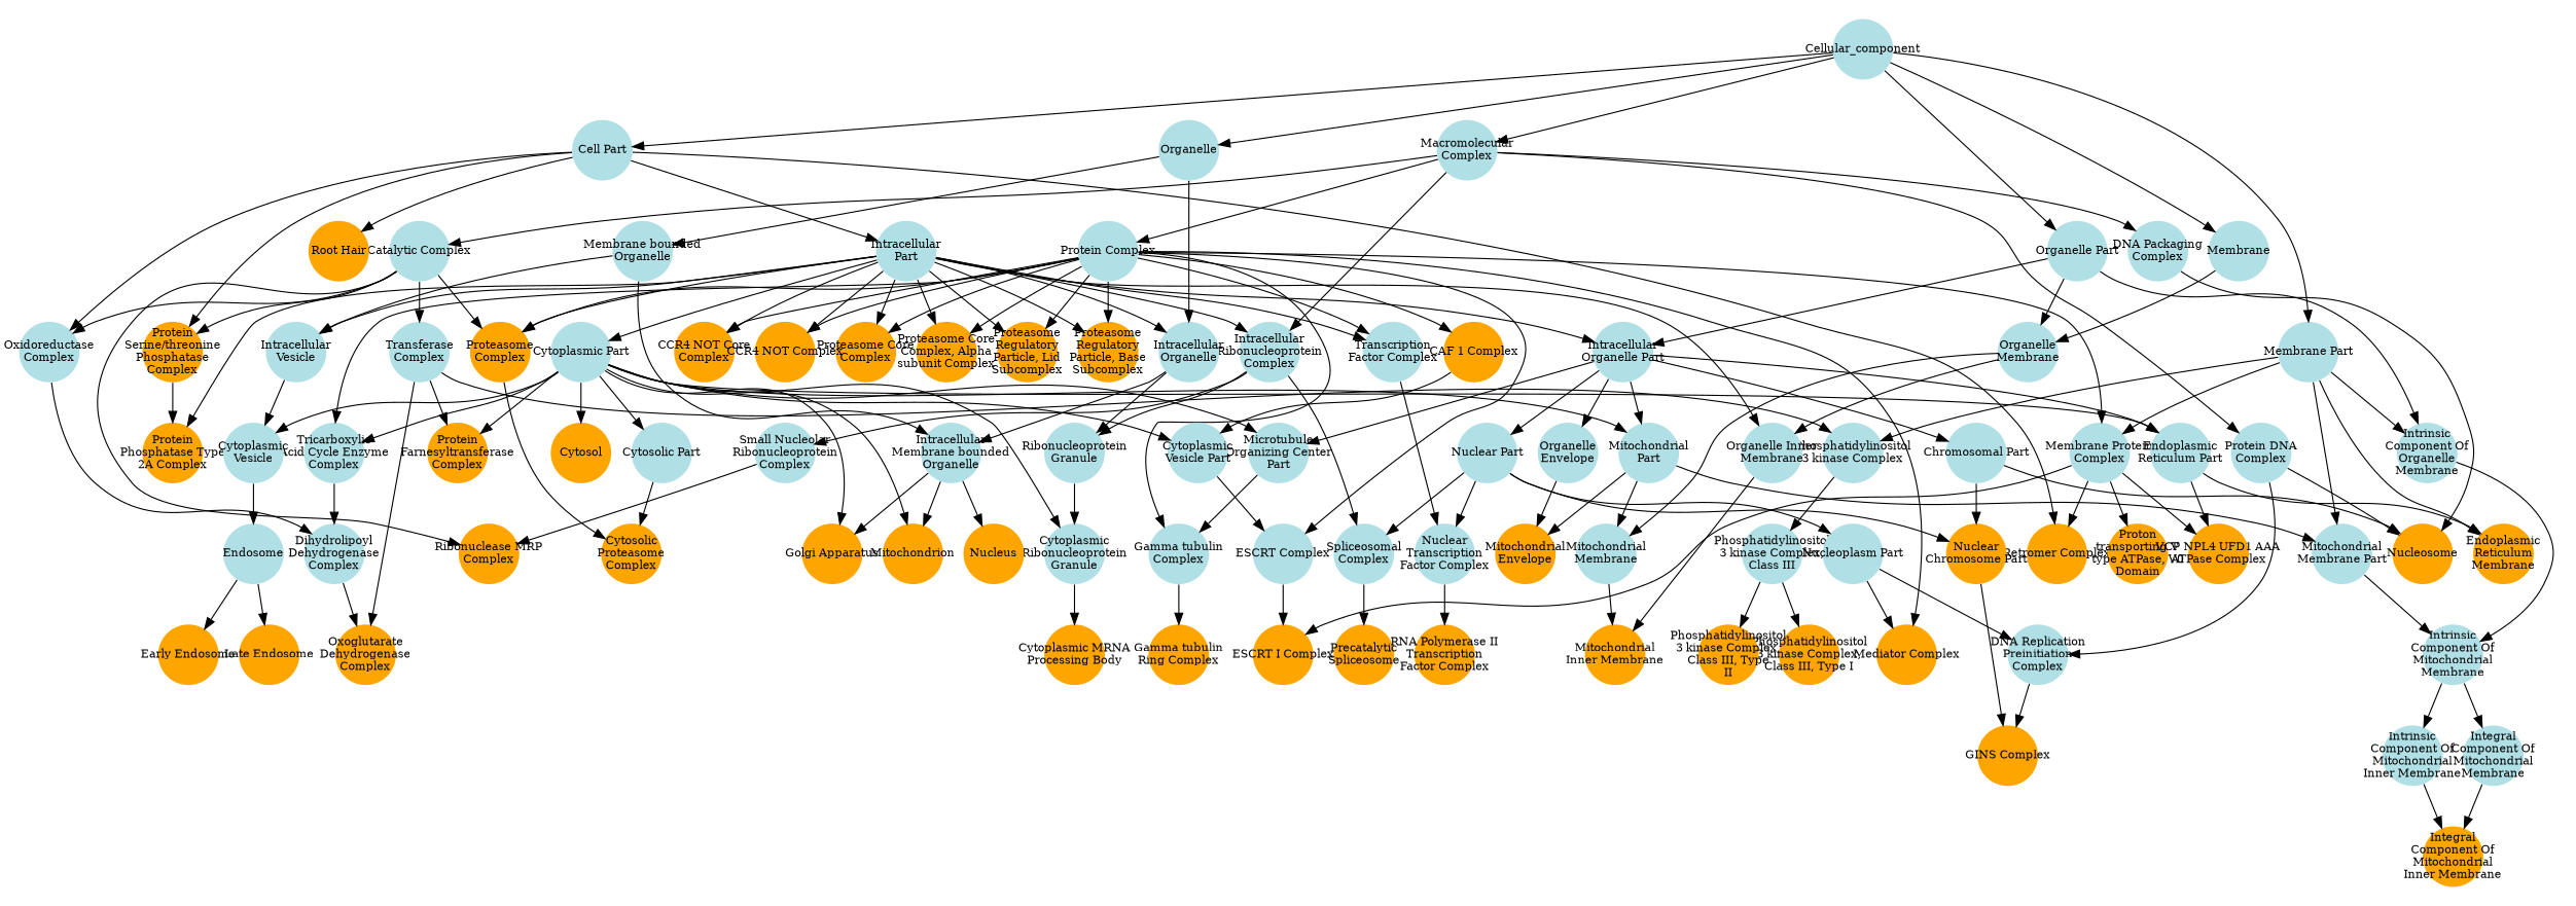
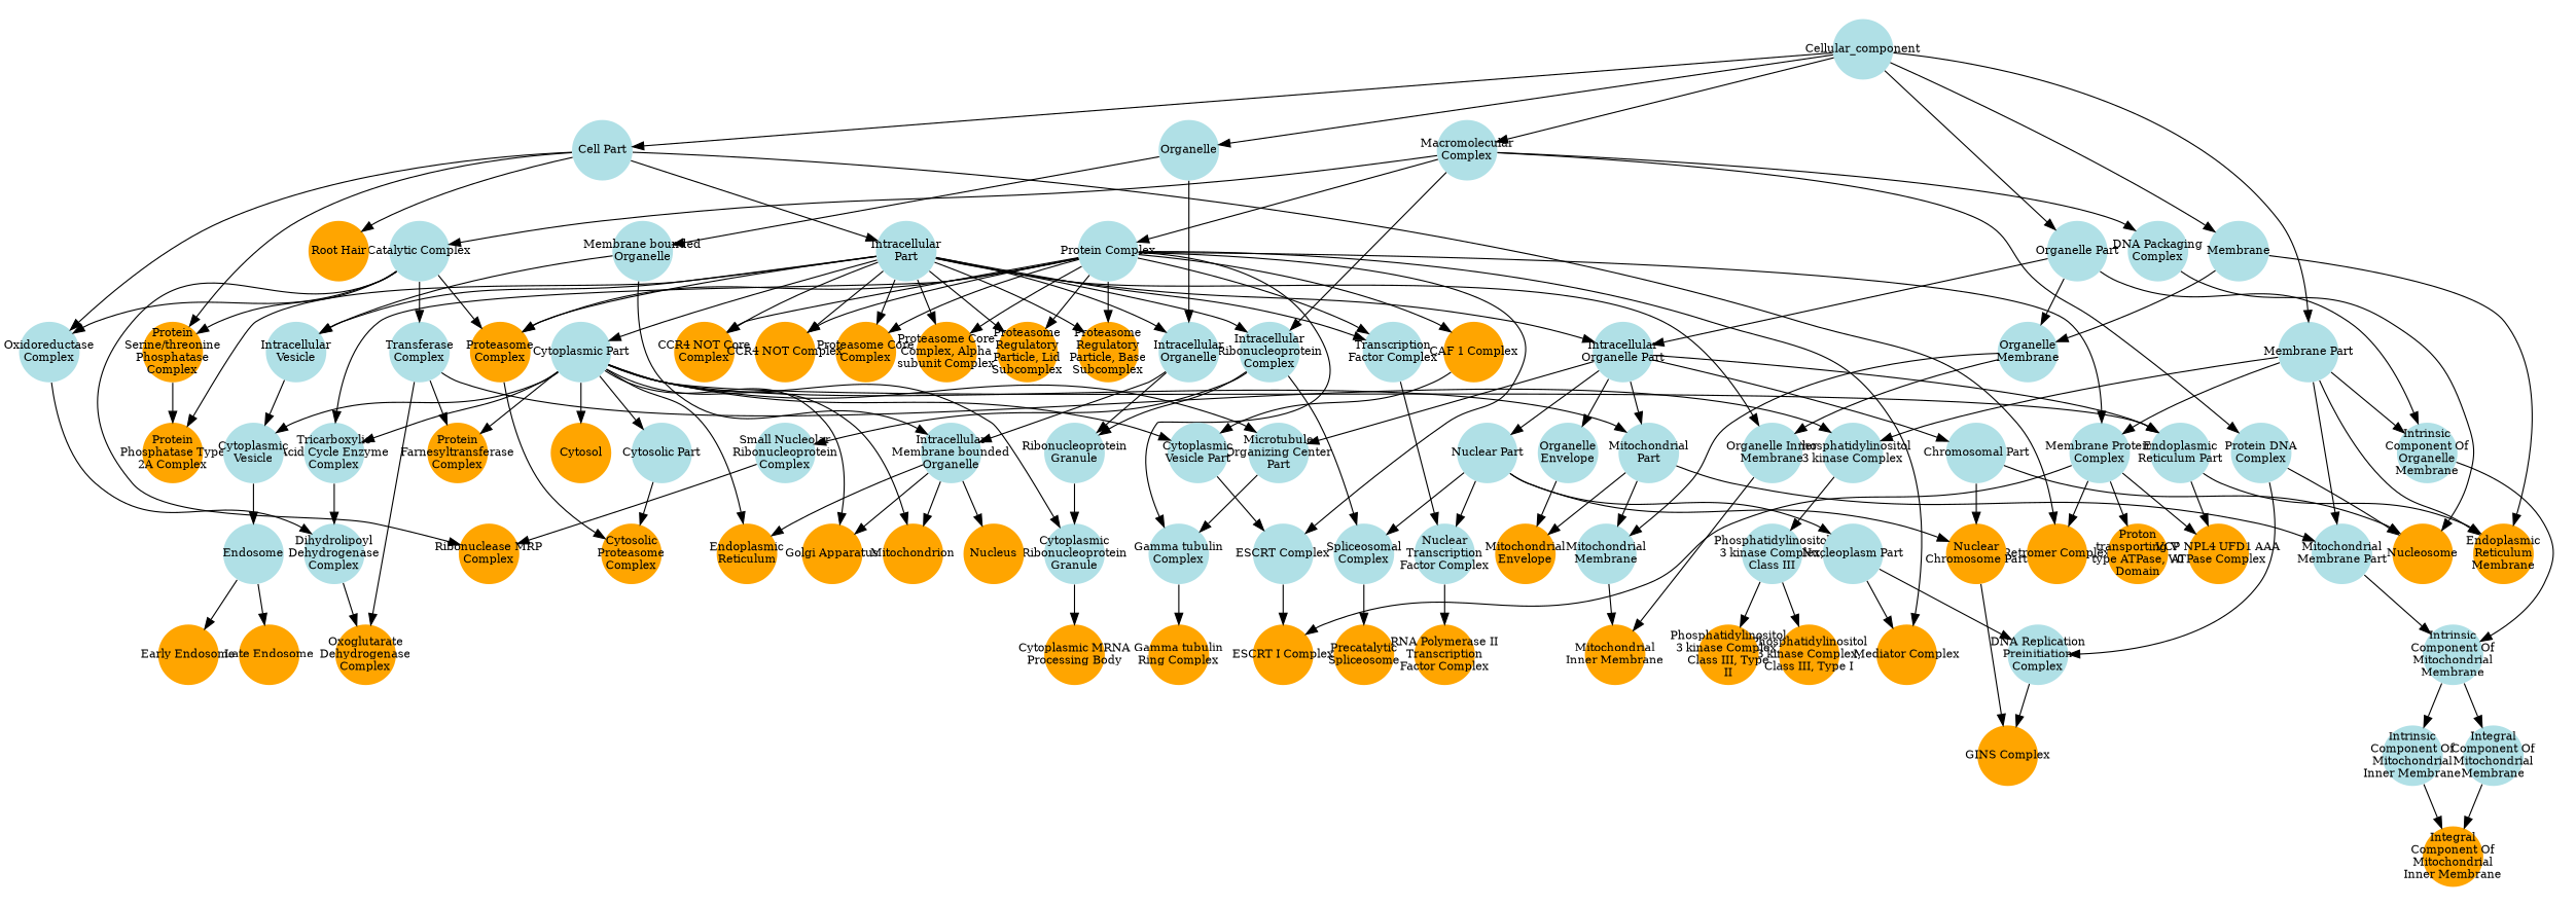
  digraph {
    node [color=transparent fillcolor=powderblue fixedsize=true fontsize=10 shape=circle style=filled]
    edge [color="#000000" lty=solid]
    n1 [label=Cellular_component width=0.75]
    n2 [label="Macromolecular\nComplex" width=0.75]
    n3 [label="Cell Part" width=0.75]
    n4 [label="Organelle Part" width=0.75]
    n5 [label="Membrane Part" width=0.75]
    n6 [label=Organelle width=0.75]
    n7 [label=Membrane width=0.75]
    n8 [label="Protein Complex" width=0.75]
    n9 [label="Catalytic Complex" width=0.75]
    n10 [label="Protein DNA\nComplex" width=0.75]
    n11 [label="DNA Packaging\nComplex" width=0.75]
    n12 [label="Intracellular\nRibonucleoprotein\nComplex" width=0.75]
    n13 [label="Intracellular\nPart" width=0.75]
    n14 [fillcolor=orange label="Root Hair" width=0.75]
    n15 [fillcolor=orange label="Protein\nSerine/threonine\nPhosphatase\nComplex" width=0.75]
    n16 [label="Oxidoreductase\nComplex" width=0.75]
    n17 [fillcolor=orange label="Retromer Complex" width=0.75]
    n18 [label="Intracellular\nOrganelle Part" width=0.75]
    n19 [label="Intrinsic\nComponent Of\nOrganelle\nMembrane" width=0.75]
    n20 [label="Organelle\nMembrane" width=0.75]
    n21 [label="Membrane Protein\nComplex" width=0.75]
    n22 [label="Mitochondrial\nMembrane Part" width=0.75]
    n23 [fillcolor=orange label="Endoplasmic\nReticulum\nMembrane" width=0.75]
    n24 [label="Phosphatidylinositol\n3 kinase Complex" width=0.75]
    n25 [label="Intracellular\nOrganelle" width=0.75]
    n26 [label="Membrane bounded\nOrganelle" width=0.75]
    n27 [fillcolor=orange label="Proteasome\nComplex" width=0.75]
    n28 [fillcolor=orange label="Proteasome Core\nComplex" width=0.75]
    n29 [fillcolor=orange label="Proteasome Core\nComplex, Alpha\nsubunit Complex" width=0.75]
    n30 [fillcolor=orange label="Proteasome\nRegulatory\nParticle, Lid\nSubcomplex" width=0.75]
    n31 [label="ESCRT Complex" width=0.75]
    n32 [fillcolor=orange label="Proteasome\nRegulatory\nParticle, Base\nSubcomplex" width=0.75]
    n33 [label="Transcription\nFactor Complex" width=0.75]
    n34 [label="Tricarboxylic\nAcid Cycle Enzyme\nComplex" width=0.75]
    n35 [fillcolor=orange label="Mediator Complex" width=0.75]
    n36 [fillcolor=orange label="CCR4 NOT Core\nComplex" width=0.75]
    n37 [label="Gamma tubulin\nComplex" width=0.75]
    n38 [fillcolor=orange label="CAF 1 Complex" width=0.75]
    n39 [fillcolor=orange label="CCR4 NOT Complex" width=0.75]
    n40 [label="Transferase\nComplex" width=0.75]
    n41 [fillcolor=orange label="Ribonuclease MRP\nComplex" width=0.75]
    n42 [fillcolor=orange label=Nucleosome width=0.75]
    n43 [label="DNA Replication\nPreinitiation\nComplex" width=0.75]
    n44 [label="Ribonucleoprotein\nGranule" width=0.75]
    n45 [label="Spliceosomal\nComplex" width=0.75]
    n46 [label="Small Nucleolar\nRibonucleoprotein\nComplex" width=0.75]
    n47 [fillcolor=orange label="Cytosolic\nProteasome\nComplex" width=0.75]
    n48 [fillcolor=orange label="ESCRT I Complex" width=0.75]
    n49 [fillcolor=orange label="Proton\ntransporting V\ntype ATPase, V0\nDomain" width=0.75]
    n50 [fillcolor=orange label="VCP NPL4 UFD1 AAA\nATPase Complex" width=0.75]
    n51 [label="Nuclear\nTranscription\nFactor Complex" width=0.75]
    n52 [label="Dihydrolipoyl\nDehydrogenase\nComplex" width=0.75]
    n53 [fillcolor=orange label="Gamma tubulin\nRing Complex" width=0.75]
    n54 [label="Cytoplasmic\nVesicle Part" width=0.75]
    n55 [label="Cytoplasmic Part" width=0.75]
    n56 [fillcolor=orange label="Protein\nPhosphatase Type\n2A Complex" width=0.75]
    n57 [label="Organelle Inner\nMembrane" width=0.75]
    n58 [label="Intracellular\nVesicle" width=0.75]
    n59 [label="Chromosomal Part" width=0.75]
    n60 [label="Mitochondrial\nPart" width=0.75]
    n61 [label="Nuclear Part" width=0.75]
    n62 [label="Endoplasmic\nReticulum Part" width=0.75]
    n63 [label="Organelle\nEnvelope" width=0.75]
    n64 [label="Microtubule\nOrganizing Center\nPart" width=0.75]
    n65 [fillcolor=orange label=Mitochondrion width=0.75]
    n66 [fillcolor=orange label=Cytosol width=0.75]
+   n67 [fillcolor=orange label="Endoplasmic\nReticulum" width=0.75]
    n68 [label="Cytoplasmic\nRibonucleoprotein\nGranule" width=0.75]
    n69 [label="Cytoplasmic\nVesicle" width=0.75]
    n70 [fillcolor=orange label="Protein\nFarnesyltransferase\nComplex" width=0.75]
    n71 [label="Cytosolic Part" width=0.75]
    n72 [fillcolor=orange label="Golgi Apparatus" width=0.75]
    n73 [label="Intracellular\nMembrane bounded\nOrganelle" width=0.75]
    n74 [fillcolor=orange label="Mitochondrial\nInner Membrane" width=0.75]
    n75 [fillcolor=orange label="Oxoglutarate\nDehydrogenase\nComplex" width=0.75]
    n76 [fillcolor=orange label="GINS Complex" width=0.75]
    n77 [label="Intrinsic\nComponent Of\nMitochondrial\nMembrane" width=0.75]
    n78 [label="Mitochondrial\nMembrane" width=0.75]
    n79 [fillcolor=orange label="Nuclear\nChromosome Part" width=0.75]
    n80 [fillcolor=orange label="Mitochondrial\nEnvelope" width=0.75]
    n81 [label="Nucleoplasm Part" width=0.75]
    n82 [label="Phosphatidylinositol\n3 kinase Complex,\nClass III" width=0.75]
    n83 [label="Intrinsic\nComponent Of\nMitochondrial\nInner Membrane" width=0.75]
    n84 [label="Integral\nComponent Of\nMitochondrial\nMembrane" width=0.75]
    n85 [fillcolor=orange label="Cytoplasmic MRNA\nProcessing Body" width=0.75]
    n86 [label=Endosome width=0.75]
    n87 [fillcolor=orange label="Integral\nComponent Of\nMitochondrial\nInner Membrane" width=0.75]
    n88 [fillcolor=orange label=Nucleus width=0.75]
    n89 [fillcolor=orange label="RNA Polymerase II\nTranscription\nFactor Complex" width=0.75]
    n90 [fillcolor=orange label="Precatalytic\nSpliceosome" width=0.75]
    n91 [fillcolor=orange label="Phosphatidylinositol\n3 kinase Complex,\nClass III, Type I" width=0.75]
    n92 [fillcolor=orange label="Phosphatidylinositol\n3 kinase Complex,\nClass III, Type\nII" width=0.75]
    n93 [fillcolor=orange label="Late Endosome" width=0.75]
    n94 [fillcolor=orange label="Early Endosome" width=0.75]
    n1 -> n2
    n1 -> n3
    n1 -> n4
    n1 -> n5
    n1 -> n6
    n1 -> n7
    n2 -> n8
    n2 -> n9
    n2 -> n10
    n2 -> n11
    n2 -> n12
    n3 -> n13
    n3 -> n14
    n3 -> n15
    n3 -> n16
    n3 -> n17
    n4 -> n18
    n4 -> n19
    n4 -> n20
    n5 -> n19
    n5 -> n21
    n5 -> n22
    n5 -> n23
    n5 -> n24
    n6 -> n25
    n6 -> n26
    n7 -> n20
+   n7 -> n23
    n8 -> n21
    n8 -> n27
    n8 -> n28
    n8 -> n29
    n8 -> n30
    n8 -> n31
    n8 -> n32
    n8 -> n33
    n8 -> n34
    n8 -> n35
    n8 -> n36
    n8 -> n37
    n8 -> n38
    n8 -> n39
    n9 -> n15
    n9 -> n16
    n9 -> n27
    n9 -> n40
    n9 -> n41
    n10 -> n42
    n10 -> n43
    n11 -> n42
    n12 -> n44
    n12 -> n45
    n12 -> n46
    n13 -> n12
    n13 -> n18
    n13 -> n25
    n13 -> n27
    n13 -> n28
    n13 -> n29
    n13 -> n30
    n13 -> n32
    n13 -> n33
    n13 -> n36
    n13 -> n39
    n13 -> n55
    n13 -> n56
    n13 -> n57
    n13 -> n58
    n15 -> n56
    n16 -> n52
    n18 -> n59
    n18 -> n60
    n18 -> n61
    n18 -> n62
    n18 -> n63
    n18 -> n64
    n19 -> n77
    n20 -> n57
    n20 -> n78
    n21 -> n17
    n21 -> n48
    n21 -> n49
    n21 -> n50
    n22 -> n77
    n24 -> n82
    n25 -> n44
    n25 -> n73
    n26 -> n58
    n26 -> n73
    n27 -> n47
    n31 -> n48
    n33 -> n51
    n34 -> n52
    n37 -> n53
    n38 -> n54
    n40 -> n24
    n40 -> n70
    n40 -> n75
    n43 -> n76
    n44 -> n68
    n45 -> n90
    n46 -> n41
    n51 -> n89
    n52 -> n75
    n54 -> n31
    n55 -> n34
    n55 -> n54
    n55 -> n60
    n55 -> n62
    n55 -> n64
    n55 -> n65
    n55 -> n66
+   n55 -> n67
    n55 -> n68
    n55 -> n69
    n55 -> n70
    n55 -> n71
    n55 -> n72
    n57 -> n74
    n58 -> n69
    n59 -> n42
    n59 -> n79
    n60 -> n22
    n60 -> n78
    n60 -> n80
    n61 -> n45
    n61 -> n51
    n61 -> n79
    n61 -> n81
    n62 -> n23
    n62 -> n50
    n63 -> n80
    n64 -> n37
    n68 -> n85
    n69 -> n86
    n71 -> n47
    n73 -> n65
+   n73 -> n67
    n73 -> n72
    n73 -> n88
    n77 -> n83
    n77 -> n84
    n78 -> n74
    n79 -> n76
    n81 -> n35
    n81 -> n43
    n82 -> n91
    n82 -> n92
    n83 -> n87
    n84 -> n87
    n86 -> n93
    n86 -> n94
  }
